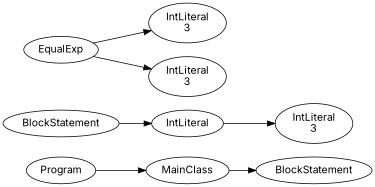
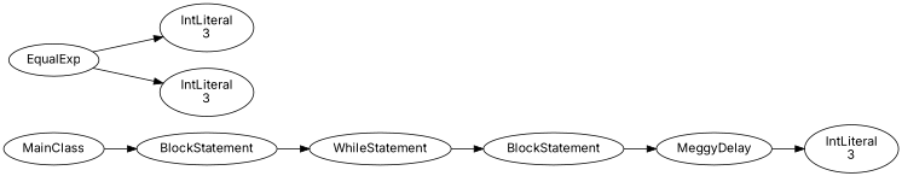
  digraph {
    fontname=Inter
    rankdir=LR
    node [fontname=Inter]
    edge [fontname=Inter]
-   n1 [label=Program]
    n2 [label=MainClass]
    n3 [label=BlockStatement]
+   n4 [label=WhileStatement]
    n5 [label=BlockStatement]
    n6 [label=EqualExp]
    n7 [label="IntLiteral\n3"]
    n8 [label="IntLiteral\n3"]
-   n9 [label=IntLiteral]
+   n9 [label=MeggyDelay]
    n10 [label="IntLiteral\n3"]
-   n1 -> n2
    n2 -> n3
+   n3 -> n4
+   n4 -> n5
    n5 -> n9
    n6 -> n7
    n6 -> n8
    n9 -> n10
  }
